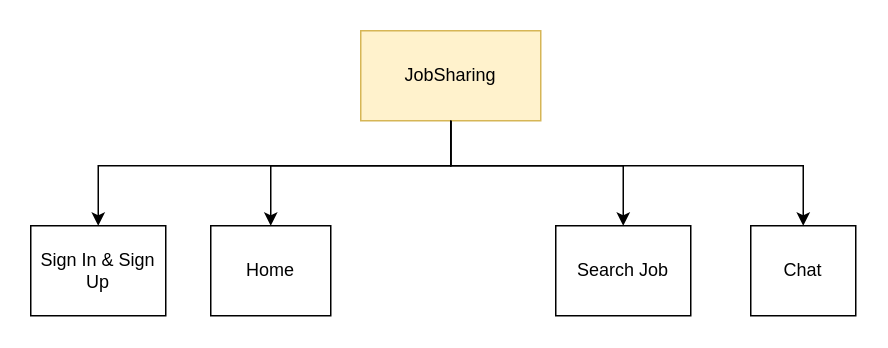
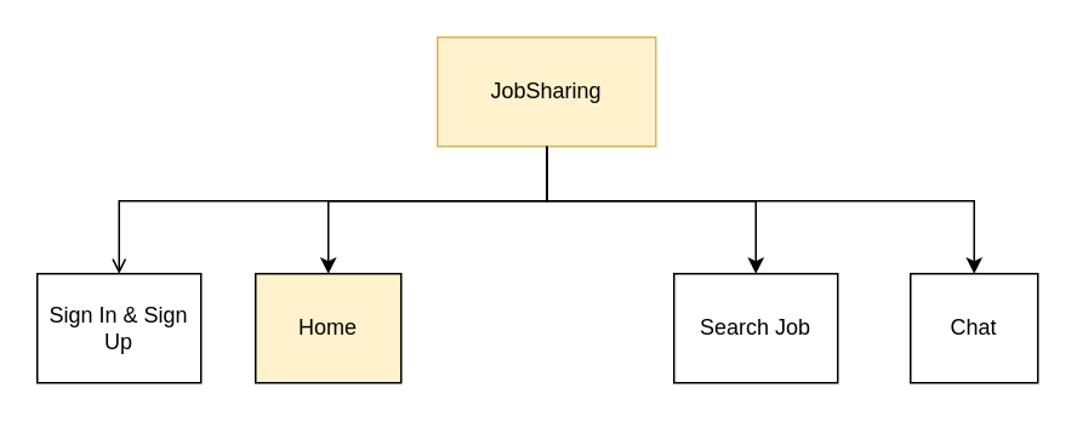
  <mxCell id="0" />
  <mxCell id="1" parent="0" />
  <mxCell id="2" value="JobSharing" style="rounded=0;whiteSpace=wrap;html=1;fillColor=#fff2cc;strokeColor=#d6b656;" vertex="1" parent="1"><mxGeometry x="240" y="20" width="120" height="60" as="geometry" /></mxCell>
  <mxCell id="3" value="Sign In &amp;amp; Sign Up" style="rounded=0;whiteSpace=wrap;html=1;" vertex="1" parent="1"><mxGeometry x="20" y="150" width="90" height="60" as="geometry" /></mxCell>
- <mxCell id="4" value="Home" style="rounded=0;whiteSpace=wrap;html=1;" vertex="1" parent="1"><mxGeometry x="140" y="150" width="80" height="60" as="geometry" /></mxCell>
+ <mxCell id="4" value="Home" style="rounded=0;whiteSpace=wrap;html=1;fillColor=#fff2cc;" vertex="1" parent="1"><mxGeometry x="140" y="150" width="80" height="60" as="geometry" /></mxCell>
  <mxCell id="5" value="Chat" style="rounded=0;whiteSpace=wrap;html=1;" vertex="1" parent="1"><mxGeometry x="500" y="150" width="70" height="60" as="geometry" /></mxCell>
  <mxCell id="6" value="Search Job" style="rounded=0;whiteSpace=wrap;html=1;" vertex="1" parent="1"><mxGeometry x="370" y="150" width="90" height="60" as="geometry" /></mxCell>
- <mxCell id="7" value="" style="endArrow=classic;html=1;rounded=0;exitX=0.5;exitY=1;exitDx=0;exitDy=0;entryX=0.5;entryY=0;entryDx=0;entryDy=0;" edge="1" parent="1" source="2" target="3"><mxGeometry width="50" height="50" relative="1" as="geometry"><mxPoint x="260" y="90" as="sourcePoint" /><mxPoint x="310" y="40" as="targetPoint" /><Array as="points"><mxPoint x="300" y="110" /><mxPoint x="65" y="110" /></Array></mxGeometry></mxCell>
+ <mxCell id="7" value="" style="endArrow=open;html=1;rounded=0;exitX=0.5;exitY=1;exitDx=0;exitDy=0;entryX=0.5;entryY=0;entryDx=0;entryDy=0;" edge="1" parent="1" source="2" target="3"><mxGeometry width="50" height="50" relative="1" as="geometry"><mxPoint x="260" y="90" as="sourcePoint" /><mxPoint x="310" y="40" as="targetPoint" /><Array as="points"><mxPoint x="300" y="110" /><mxPoint x="65" y="110" /></Array></mxGeometry></mxCell>
  <mxCell id="8" value="" style="endArrow=classic;html=1;rounded=0;entryX=0.5;entryY=0;entryDx=0;entryDy=0;exitX=0.5;exitY=1;exitDx=0;exitDy=0;" edge="1" parent="1" source="2" target="4"><mxGeometry width="50" height="50" relative="1" as="geometry"><mxPoint x="260" y="90" as="sourcePoint" /><mxPoint x="310" y="40" as="targetPoint" /><Array as="points"><mxPoint x="300" y="110" /><mxPoint x="180" y="110" /></Array></mxGeometry></mxCell>
  <mxCell id="9" value="" style="endArrow=classic;html=1;rounded=0;entryX=0.5;entryY=0;entryDx=0;entryDy=0;" edge="1" parent="1" target="6"><mxGeometry width="50" height="50" relative="1" as="geometry"><mxPoint x="300" y="80" as="sourcePoint" /><mxPoint x="310" y="160" as="targetPoint" /><Array as="points"><mxPoint x="300" y="110" /><mxPoint x="415" y="110" /></Array></mxGeometry></mxCell>
  <mxCell id="10" value="" style="endArrow=classic;html=1;rounded=0;entryX=0.5;entryY=0;entryDx=0;entryDy=0;" edge="1" parent="1" target="5"><mxGeometry width="50" height="50" relative="1" as="geometry"><mxPoint x="300" y="80" as="sourcePoint" /><mxPoint x="320" y="170" as="targetPoint" /><Array as="points"><mxPoint x="300" y="110" /><mxPoint x="535" y="110" /></Array></mxGeometry></mxCell>
